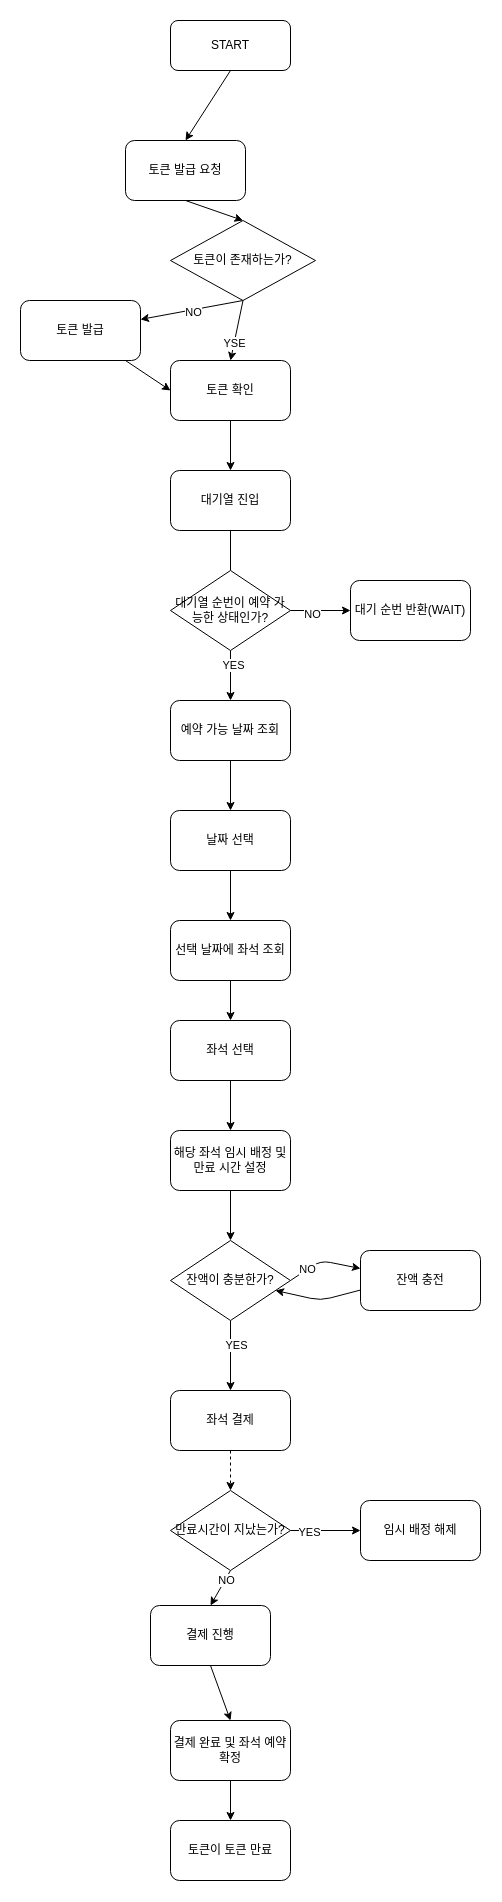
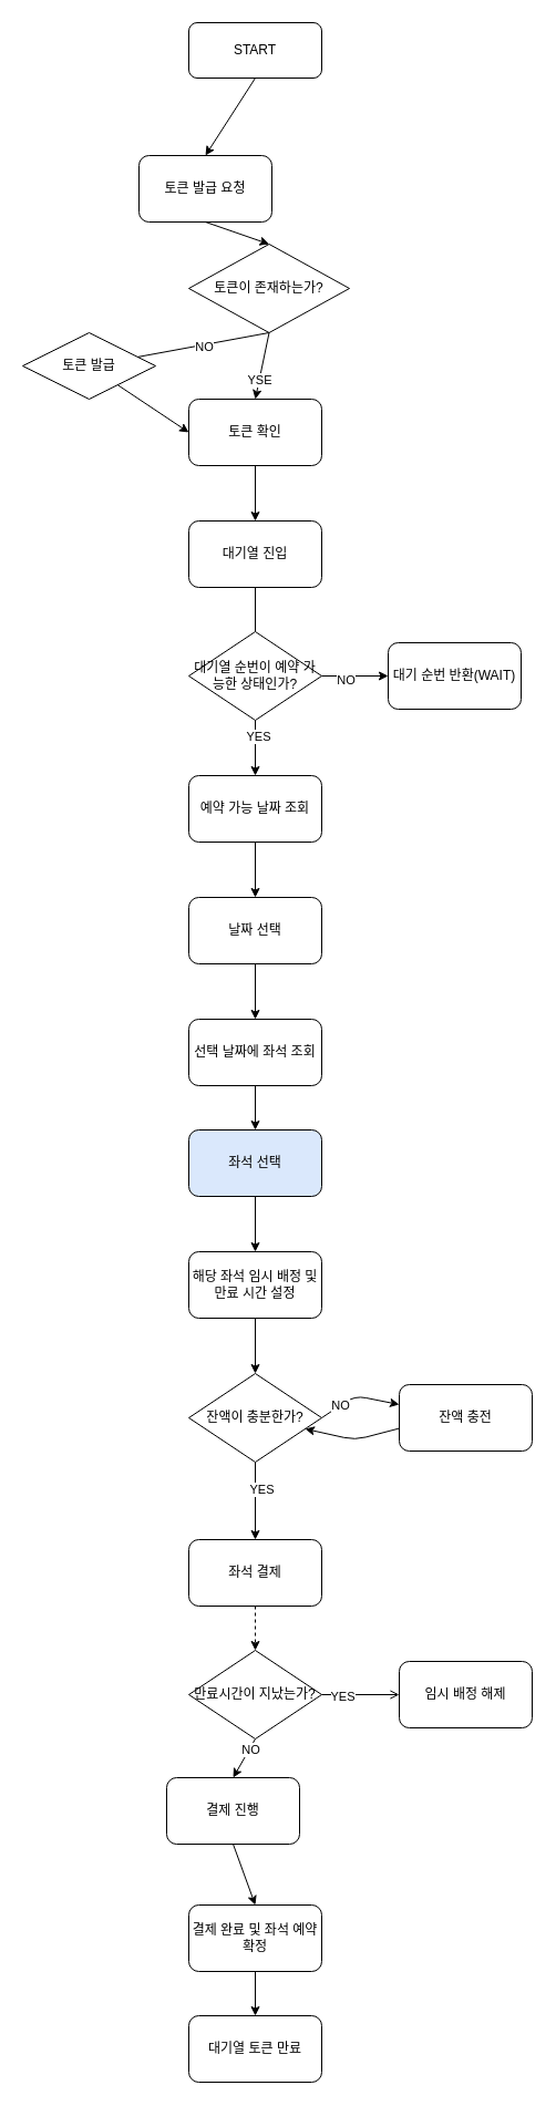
  <mxCell id="0" />
  <mxCell id="1" parent="0" />
  <mxCell id="2" style="edgeStyle=none;html=1;exitX=0.5;exitY=1;exitDx=0;exitDy=0;entryX=0.5;entryY=0;entryDx=0;entryDy=0;sourcePerimeterSpacing=0;" edge="1" parent="1" source="3" target="5"><mxGeometry relative="1" as="geometry" /></mxCell>
  <mxCell id="3" value="START" style="rounded=1;whiteSpace=wrap;html=1;" vertex="1" parent="1"><mxGeometry x="170" y="20" width="120" height="50" as="geometry" /></mxCell>
  <mxCell id="4" style="edgeStyle=none;html=1;exitX=0.5;exitY=1;exitDx=0;exitDy=0;sourcePerimeterSpacing=0;entryX=0.5;entryY=0;entryDx=0;entryDy=0;" edge="1" parent="1" source="5" target="14"><mxGeometry relative="1" as="geometry"><mxPoint x="230" y="200" as="targetPoint" /></mxGeometry></mxCell>
  <mxCell id="5" value="토큰 발급 요청" style="rounded=1;whiteSpace=wrap;html=1;" vertex="1" parent="1"><mxGeometry x="125" y="140" width="120" height="60" as="geometry" /></mxCell>
  <mxCell id="6" style="edgeStyle=none;html=1;entryX=0;entryY=0.5;entryDx=0;entryDy=0;sourcePerimeterSpacing=0;" edge="1" parent="1" source="7" target="16"><mxGeometry relative="1" as="geometry" /></mxCell>
- <mxCell id="7" value="토큰 발급" style="rounded=1;whiteSpace=wrap;html=1;" vertex="1" parent="1"><mxGeometry x="20" y="300" width="120" height="60" as="geometry" /></mxCell>
+ <mxCell id="7" value="토큰 발급" style="rhombus;whiteSpace=wrap;html=1;" vertex="1" parent="1"><mxGeometry x="20" y="300" width="120" height="60" as="geometry" /></mxCell>
  <mxCell id="8" style="edgeStyle=none;html=1;exitX=0.5;exitY=1;exitDx=0;exitDy=0;startArrow=none;" edge="1" parent="1" source="32"><mxGeometry relative="1" as="geometry"><mxPoint x="230" y="670" as="targetPoint" /></mxGeometry></mxCell>
  <mxCell id="9" value="대기열 진입" style="rounded=1;whiteSpace=wrap;html=1;" vertex="1" parent="1"><mxGeometry x="170" y="470" width="120" height="60" as="geometry" /></mxCell>
- <mxCell id="10" style="edgeStyle=none;html=1;exitX=0.5;exitY=1;exitDx=0;exitDy=0;sourcePerimeterSpacing=0;" edge="1" parent="1" source="14" target="7"><mxGeometry relative="1" as="geometry"><Array as="points" /></mxGeometry></mxCell>
+ <mxCell id="10" style="edgeStyle=none;html=1;exitX=0.5;exitY=1;exitDx=0;exitDy=0;sourcePerimeterSpacing=0;endArrow=none;" edge="1" parent="1" source="14" target="7"><mxGeometry relative="1" as="geometry"><Array as="points" /></mxGeometry></mxCell>
  <mxCell id="11" value="NO" style="edgeLabel;html=1;align=center;verticalAlign=middle;resizable=0;points=[];" vertex="1" connectable="0" parent="10"><mxGeometry x="-0.013" y="2" relative="1" as="geometry"><mxPoint as="offset" /></mxGeometry></mxCell>
  <mxCell id="12" style="edgeStyle=none;html=1;exitX=0.5;exitY=1;exitDx=0;exitDy=0;entryX=0.5;entryY=0;entryDx=0;entryDy=0;sourcePerimeterSpacing=0;" edge="1" parent="1" source="14" target="16"><mxGeometry relative="1" as="geometry" /></mxCell>
  <mxCell id="13" value="YSE" style="edgeLabel;html=1;align=center;verticalAlign=middle;resizable=0;points=[];" vertex="1" connectable="0" parent="12"><mxGeometry x="0.388" relative="1" as="geometry"><mxPoint as="offset" /></mxGeometry></mxCell>
  <mxCell id="14" value="토큰이 존재하는가?" style="rhombus;whiteSpace=wrap;html=1;" vertex="1" parent="1"><mxGeometry x="170" y="220" width="145" height="80" as="geometry" /></mxCell>
  <mxCell id="15" style="edgeStyle=none;html=1;exitX=0.5;exitY=1;exitDx=0;exitDy=0;sourcePerimeterSpacing=0;" edge="1" parent="1" source="16" target="9"><mxGeometry relative="1" as="geometry" /></mxCell>
  <mxCell id="16" value="토큰 확인" style="rounded=1;whiteSpace=wrap;html=1;" vertex="1" parent="1"><mxGeometry x="170" y="360" width="120" height="60" as="geometry" /></mxCell>
  <mxCell id="17" style="edgeStyle=none;html=1;exitX=0.5;exitY=1;exitDx=0;exitDy=0;entryX=0.5;entryY=0;entryDx=0;entryDy=0;sourcePerimeterSpacing=0;" edge="1" parent="1" source="18"><mxGeometry relative="1" as="geometry"><mxPoint x="230" y="810" as="targetPoint" /></mxGeometry></mxCell>
  <mxCell id="18" value="예약 가능 날짜 조회" style="rounded=1;whiteSpace=wrap;html=1;" vertex="1" parent="1"><mxGeometry x="170" y="700" width="120" height="60" as="geometry" /></mxCell>
  <mxCell id="19" style="edgeStyle=none;html=1;entryX=0.5;entryY=0;entryDx=0;entryDy=0;sourcePerimeterSpacing=0;" edge="1" parent="1" source="32" target="18"><mxGeometry relative="1" as="geometry" /></mxCell>
  <mxCell id="20" value="YES" style="edgeLabel;html=1;align=center;verticalAlign=middle;resizable=0;points=[];" vertex="1" connectable="0" parent="19"><mxGeometry x="-0.433" y="2" relative="1" as="geometry"><mxPoint as="offset" /></mxGeometry></mxCell>
  <mxCell id="21" style="edgeStyle=none;html=1;exitX=1;exitY=0.5;exitDx=0;exitDy=0;sourcePerimeterSpacing=0;" edge="1" parent="1"><mxGeometry relative="1" as="geometry"><mxPoint x="290" y="850" as="sourcePoint" /></mxGeometry></mxCell>
  <mxCell id="22" value="NO" style="edgeLabel;html=1;align=center;verticalAlign=middle;resizable=0;points=[];" vertex="1" connectable="0" parent="21"><mxGeometry x="-0.5" y="2" relative="1" as="geometry"><mxPoint as="offset" /></mxGeometry></mxCell>
  <mxCell id="23" style="edgeStyle=none;html=1;exitX=0.5;exitY=1;exitDx=0;exitDy=0;entryX=0.5;entryY=0;entryDx=0;entryDy=0;sourcePerimeterSpacing=0;" edge="1" parent="1" source="24" target="26"><mxGeometry relative="1" as="geometry" /></mxCell>
  <mxCell id="24" value="날짜 선택" style="rounded=1;whiteSpace=wrap;html=1;" vertex="1" parent="1"><mxGeometry x="170" y="810" width="120" height="60" as="geometry" /></mxCell>
  <mxCell id="25" style="edgeStyle=none;html=1;exitX=0.5;exitY=1;exitDx=0;exitDy=0;entryX=0.5;entryY=0;entryDx=0;entryDy=0;sourcePerimeterSpacing=0;" edge="1" parent="1" source="26" target="28"><mxGeometry relative="1" as="geometry" /></mxCell>
  <mxCell id="26" value="선택 날짜에 좌석 조회" style="rounded=1;whiteSpace=wrap;html=1;" vertex="1" parent="1"><mxGeometry x="170" y="920" width="120" height="60" as="geometry" /></mxCell>
  <mxCell id="27" style="edgeStyle=none;html=1;exitX=0.5;exitY=1;exitDx=0;exitDy=0;entryX=0.5;entryY=0;entryDx=0;entryDy=0;sourcePerimeterSpacing=0;" edge="1" parent="1" source="28" target="34"><mxGeometry relative="1" as="geometry" /></mxCell>
- <mxCell id="28" value="좌석 선택" style="rounded=1;whiteSpace=wrap;html=1;" vertex="1" parent="1"><mxGeometry x="170" y="1020" width="120" height="60" as="geometry" /></mxCell>
+ <mxCell id="28" value="좌석 선택" style="rounded=1;whiteSpace=wrap;html=1;fillColor=#dae8fc;" vertex="1" parent="1"><mxGeometry x="170" y="1020" width="120" height="60" as="geometry" /></mxCell>
  <mxCell id="29" value="" style="edgeStyle=none;html=1;exitX=0.5;exitY=1;exitDx=0;exitDy=0;sourcePerimeterSpacing=0;endArrow=none;" edge="1" parent="1" source="9" target="32"><mxGeometry relative="1" as="geometry"><mxPoint x="230" y="530" as="sourcePoint" /><mxPoint x="230" y="670" as="targetPoint" /></mxGeometry></mxCell>
  <mxCell id="30" style="edgeStyle=none;html=1;exitX=1;exitY=0.5;exitDx=0;exitDy=0;sourcePerimeterSpacing=0;entryX=0;entryY=0.5;entryDx=0;entryDy=0;" edge="1" parent="1" source="32" target="33"><mxGeometry relative="1" as="geometry"><mxPoint x="330" y="610" as="targetPoint" /></mxGeometry></mxCell>
  <mxCell id="31" value="NO" style="edgeLabel;html=1;align=center;verticalAlign=middle;resizable=0;points=[];" vertex="1" connectable="0" parent="30"><mxGeometry x="-0.309" y="-3" relative="1" as="geometry"><mxPoint as="offset" /></mxGeometry></mxCell>
  <mxCell id="32" value="대기열 순번이 예약 가능한 상태인가?" style="rhombus;whiteSpace=wrap;html=1;" vertex="1" parent="1"><mxGeometry x="170" y="570" width="120" height="80" as="geometry" /></mxCell>
  <mxCell id="33" value="대기 순번 반환(WAIT)" style="rounded=1;whiteSpace=wrap;html=1;" vertex="1" parent="1"><mxGeometry x="350" y="580" width="120" height="60" as="geometry" /></mxCell>
  <mxCell id="34" value="해당 좌석 임시 배정 및 만료 시간 설정" style="rounded=1;whiteSpace=wrap;html=1;" vertex="1" parent="1"><mxGeometry x="170" y="1130" width="120" height="60" as="geometry" /></mxCell>
  <mxCell id="35" style="edgeStyle=none;html=1;exitX=0.5;exitY=1;exitDx=0;exitDy=0;entryX=0.5;entryY=0;entryDx=0;entryDy=0;sourcePerimeterSpacing=0;" edge="1" parent="1"><mxGeometry relative="1" as="geometry"><mxPoint x="230" y="1190" as="sourcePoint" /><mxPoint x="230" y="1240" as="targetPoint" /></mxGeometry></mxCell>
  <mxCell id="36" style="edgeStyle=none;html=1;exitX=1;exitY=0.5;exitDx=0;exitDy=0;sourcePerimeterSpacing=0;" edge="1" parent="1" source="40" target="47"><mxGeometry relative="1" as="geometry"><Array as="points"><mxPoint x="320" y="1260" /></Array></mxGeometry></mxCell>
  <mxCell id="37" value="NO" style="edgeLabel;html=1;align=center;verticalAlign=middle;resizable=0;points=[];" vertex="1" connectable="0" parent="36"><mxGeometry x="-0.467" relative="1" as="geometry"><mxPoint as="offset" /></mxGeometry></mxCell>
  <mxCell id="38" style="edgeStyle=none;html=1;exitX=0.5;exitY=1;exitDx=0;exitDy=0;sourcePerimeterSpacing=0;" edge="1" parent="1" source="40" target="49"><mxGeometry relative="1" as="geometry" /></mxCell>
  <mxCell id="39" value="YES" style="edgeLabel;html=1;align=center;verticalAlign=middle;resizable=0;points=[];" vertex="1" connectable="0" parent="38"><mxGeometry x="-0.314" y="5" relative="1" as="geometry"><mxPoint as="offset" /></mxGeometry></mxCell>
  <mxCell id="40" value="잔액이 충분한가?" style="rhombus;whiteSpace=wrap;html=1;" vertex="1" parent="1"><mxGeometry x="170" y="1240" width="120" height="80" as="geometry" /></mxCell>
  <mxCell id="41" style="edgeStyle=none;html=1;exitX=0.5;exitY=1;exitDx=0;exitDy=0;entryX=0.5;entryY=0;entryDx=0;entryDy=0;sourcePerimeterSpacing=0;" edge="1" parent="1" source="45" target="52"><mxGeometry relative="1" as="geometry" /></mxCell>
  <mxCell id="42" value="NO" style="edgeLabel;html=1;align=center;verticalAlign=middle;resizable=0;points=[];" vertex="1" connectable="0" parent="41"><mxGeometry x="-0.52" y="1" relative="1" as="geometry"><mxPoint as="offset" /></mxGeometry></mxCell>
- <mxCell id="43" style="edgeStyle=none;html=1;exitX=1;exitY=0.5;exitDx=0;exitDy=0;entryX=0;entryY=0.5;entryDx=0;entryDy=0;sourcePerimeterSpacing=0;" edge="1" parent="1" source="45" target="50"><mxGeometry relative="1" as="geometry" /></mxCell>
+ <mxCell id="43" style="edgeStyle=none;html=1;exitX=1;exitY=0.5;exitDx=0;exitDy=0;entryX=0;entryY=0.5;entryDx=0;entryDy=0;sourcePerimeterSpacing=0;endArrow=open;" edge="1" parent="1" source="45" target="50"><mxGeometry relative="1" as="geometry" /></mxCell>
  <mxCell id="44" value="YES" style="edgeLabel;html=1;align=center;verticalAlign=middle;resizable=0;points=[];" vertex="1" connectable="0" parent="43"><mxGeometry x="-0.486" y="-1" relative="1" as="geometry"><mxPoint as="offset" /></mxGeometry></mxCell>
  <mxCell id="45" value="만료시간이 지났는가?" style="rhombus;whiteSpace=wrap;html=1;" vertex="1" parent="1"><mxGeometry x="170" y="1490" width="120" height="80" as="geometry" /></mxCell>
  <mxCell id="46" style="edgeStyle=none;html=1;sourcePerimeterSpacing=0;exitX=0.017;exitY=0.65;exitDx=0;exitDy=0;exitPerimeter=0;" edge="1" parent="1" source="47" target="40"><mxGeometry relative="1" as="geometry"><Array as="points"><mxPoint x="320" y="1300" /></Array></mxGeometry></mxCell>
  <mxCell id="47" value="잔액 충전" style="rounded=1;whiteSpace=wrap;html=1;" vertex="1" parent="1"><mxGeometry x="360" y="1250" width="120" height="60" as="geometry" /></mxCell>
  <mxCell id="48" style="edgeStyle=none;html=1;exitX=0.5;exitY=1;exitDx=0;exitDy=0;entryX=0.5;entryY=0;entryDx=0;entryDy=0;sourcePerimeterSpacing=0;dashed=1;" edge="1" parent="1" source="49" target="45"><mxGeometry relative="1" as="geometry" /></mxCell>
  <mxCell id="49" value="좌석 결제" style="rounded=1;whiteSpace=wrap;html=1;" vertex="1" parent="1"><mxGeometry x="170" y="1390" width="120" height="60" as="geometry" /></mxCell>
  <mxCell id="50" value="임시 배정 해제" style="rounded=1;whiteSpace=wrap;html=1;" vertex="1" parent="1"><mxGeometry x="360" y="1500" width="120" height="60" as="geometry" /></mxCell>
  <mxCell id="51" style="edgeStyle=none;html=1;exitX=0.5;exitY=1;exitDx=0;exitDy=0;entryX=0.5;entryY=0;entryDx=0;entryDy=0;sourcePerimeterSpacing=0;" edge="1" parent="1" source="52" target="54"><mxGeometry relative="1" as="geometry" /></mxCell>
  <mxCell id="52" value="결제 진행" style="rounded=1;whiteSpace=wrap;html=1;" vertex="1" parent="1"><mxGeometry x="150" y="1605" width="120" height="60" as="geometry" /></mxCell>
  <mxCell id="53" style="edgeStyle=none;html=1;exitX=0.5;exitY=1;exitDx=0;exitDy=0;entryX=0.5;entryY=0;entryDx=0;entryDy=0;sourcePerimeterSpacing=0;" edge="1" parent="1" source="54" target="55"><mxGeometry relative="1" as="geometry" /></mxCell>
  <mxCell id="54" value="결제 완료 및 좌석 예약 확정" style="rounded=1;whiteSpace=wrap;html=1;" vertex="1" parent="1"><mxGeometry x="170" y="1720" width="120" height="60" as="geometry" /></mxCell>
- <mxCell id="55" value="토큰이 토큰 만료" style="rounded=1;whiteSpace=wrap;html=1;" vertex="1" parent="1"><mxGeometry x="170" y="1820" width="120" height="60" as="geometry" /></mxCell>
+ <mxCell id="55" value="대기열 토큰 만료" style="rounded=1;whiteSpace=wrap;html=1;" vertex="1" parent="1"><mxGeometry x="170" y="1820" width="120" height="60" as="geometry" /></mxCell>
